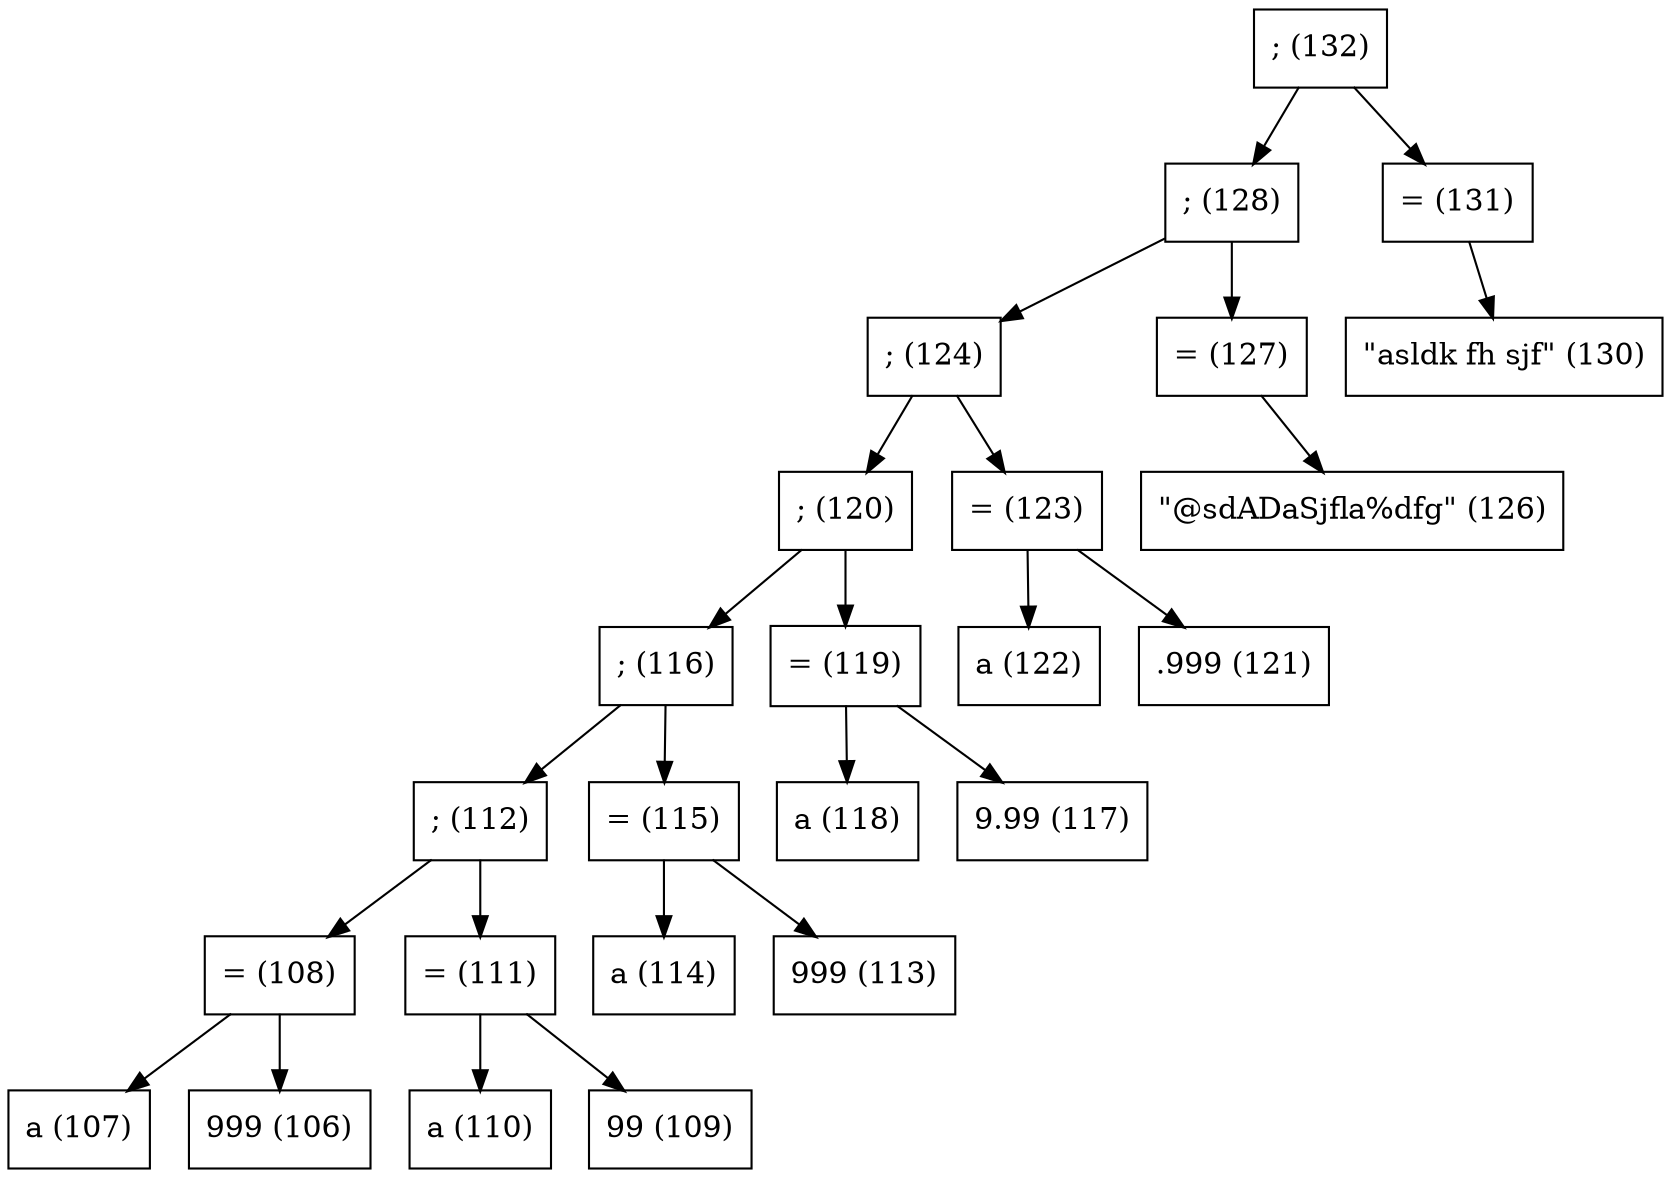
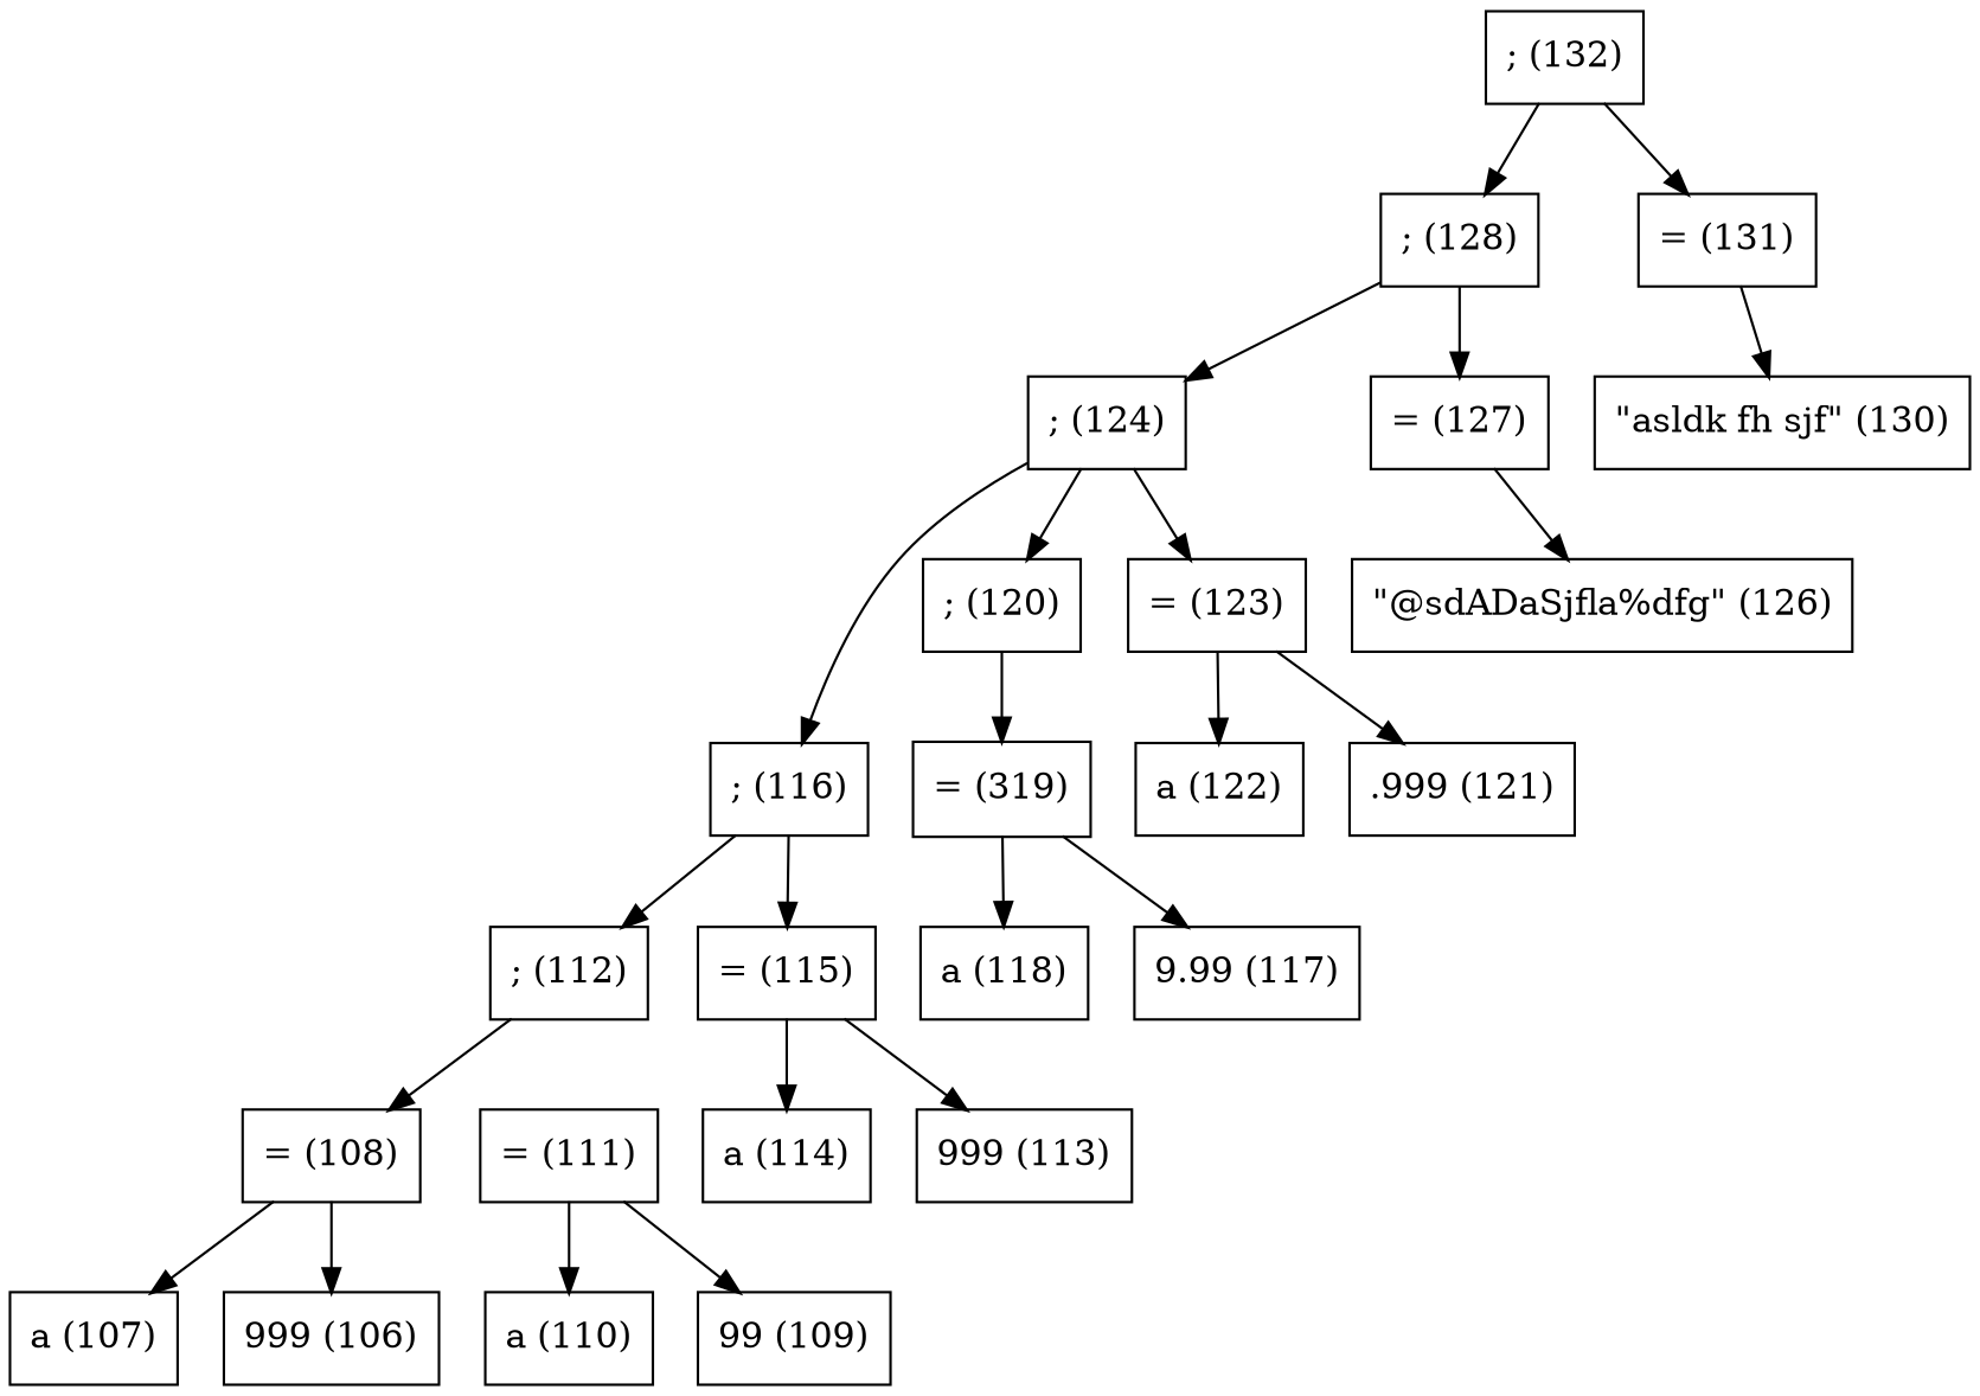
  digraph {
    node [shape=record]
    n1 [label="; (132)"]
    n2 [label="; (128)"]
    n3 [label="= (131)"]
    n4 [label="; (124)"]
    n5 [label="= (127)"]
    n6 [label="\"asldk  fh sjf\" (130)"]
    n7 [label="; (120)"]
    n8 [label="= (123)"]
    n9 [label="\"@sdADaSjfla%dfg\" (126)"]
    n10 [label="; (116)"]
-   n11 [label="= (119)"]
+   n11 [label="= (319)"]
    n12 [label="a (122)"]
    n13 [label=".999 (121)"]
    n14 [label="; (112)"]
    n15 [label="= (115)"]
    n16 [label="a (118)"]
    n17 [label="9.99 (117)"]
    n18 [label="= (108)"]
    n19 [label="= (111)"]
    n20 [label="a (114)"]
    n21 [label="999 (113)"]
    n22 [label="a (107)"]
    n23 [label="999 (106)"]
    n24 [label="a (110)"]
    n25 [label="99 (109)"]
    n1 -> n2
    n1 -> n3
    n2 -> n4
    n2 -> n5
    n3 -> n6
    n4 -> n7
    n4 -> n8
    n5 -> n9
-   n7 -> n10
+   n4 -> n10
    n7 -> n11
    n8 -> n12
    n8 -> n13
    n10 -> n14
    n10 -> n15
    n11 -> n16
    n11 -> n17
    n14 -> n18
-   n14 -> n19
    n15 -> n20
    n15 -> n21
    n18 -> n22
    n18 -> n23
    n19 -> n24
    n19 -> n25
  }
